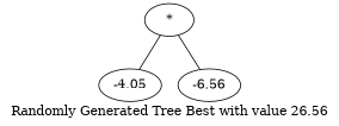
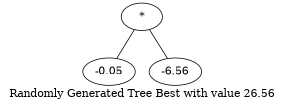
  graph {
    label="Randomly Generated Tree Best with value 26.56"
    n1 [label="*"]
-   n2 [label=-4.05]
+   n2 [label=-0.05]
    n3 [label=-6.56]
    n1 -- n2
    n1 -- n3
  }
